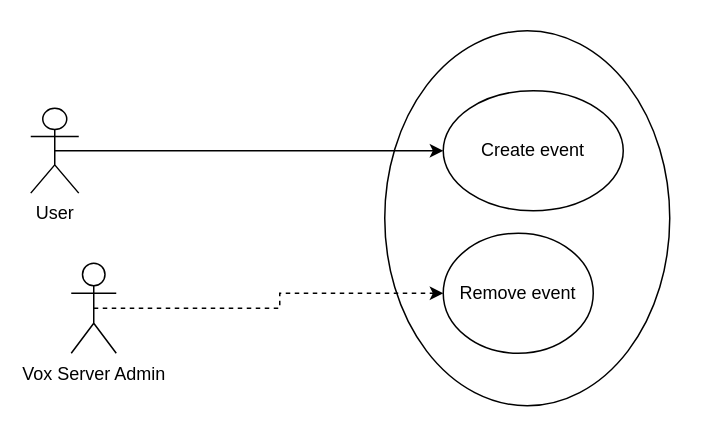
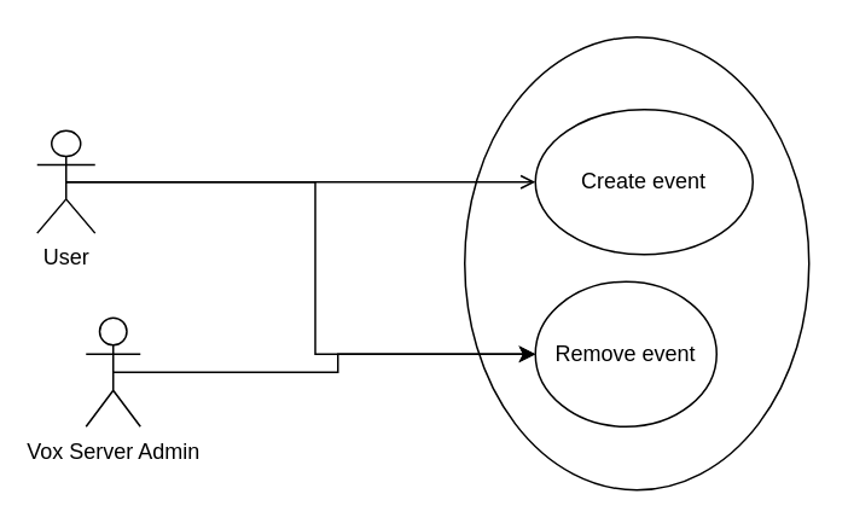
  <mxCell id="0" />
  <mxCell id="1" parent="0" />
  <mxCell id="2" value="" style="ellipse;whiteSpace=wrap;html=1;" vertex="1" parent="1"><mxGeometry x="256" y="20" width="190" height="250" as="geometry" /></mxCell>
  <mxCell id="3" value="Create event" style="ellipse;whiteSpace=wrap;html=1;" vertex="1" parent="1"><mxGeometry x="295" y="60" width="120" height="80" as="geometry" /></mxCell>
  <mxCell id="4" value="Remove event" style="ellipse;whiteSpace=wrap;html=1;" vertex="1" parent="1"><mxGeometry x="295" y="155" width="100" height="80" as="geometry" /></mxCell>
- <mxCell id="5" style="edgeStyle=orthogonalEdgeStyle;rounded=0;orthogonalLoop=1;jettySize=auto;html=1;exitX=0.5;exitY=0.5;exitDx=0;exitDy=0;exitPerimeter=0;entryX=0;entryY=0.5;entryDx=0;entryDy=0;" edge="1" parent="1" source="7" target="3"><mxGeometry relative="1" as="geometry" /></mxCell>
+ <mxCell id="5" style="edgeStyle=orthogonalEdgeStyle;rounded=0;orthogonalLoop=1;jettySize=auto;html=1;exitX=0.5;exitY=0.5;exitDx=0;exitDy=0;exitPerimeter=0;entryX=0;entryY=0.5;entryDx=0;entryDy=0;endArrow=open;" edge="1" parent="1" source="7" target="3"><mxGeometry relative="1" as="geometry" /></mxCell>
+ <mxCell id="6" style="edgeStyle=orthogonalEdgeStyle;rounded=0;orthogonalLoop=1;jettySize=auto;html=1;exitX=0.5;exitY=0.5;exitDx=0;exitDy=0;exitPerimeter=0;entryX=0;entryY=0.5;entryDx=0;entryDy=0;" edge="1" parent="1" source="7" target="4"><mxGeometry relative="1" as="geometry" /></mxCell>
  <mxCell id="7" value="User" style="shape=umlActor;verticalLabelPosition=bottom;verticalAlign=top;html=1;outlineConnect=0;" vertex="1" parent="1"><mxGeometry x="20" y="71.75" width="32" height="56.5" as="geometry" /></mxCell>
- <mxCell id="8" style="edgeStyle=orthogonalEdgeStyle;rounded=0;orthogonalLoop=1;jettySize=auto;html=1;exitX=0.5;exitY=0.5;exitDx=0;exitDy=0;exitPerimeter=0;dashed=1;" edge="1" parent="1" source="9" target="4"><mxGeometry relative="1" as="geometry" /></mxCell>
+ <mxCell id="8" style="edgeStyle=orthogonalEdgeStyle;rounded=0;orthogonalLoop=1;jettySize=auto;html=1;exitX=0.5;exitY=0.5;exitDx=0;exitDy=0;exitPerimeter=0;" edge="1" parent="1" source="9" target="4"><mxGeometry relative="1" as="geometry" /></mxCell>
  <mxCell id="9" value="Vox Server Admin" style="shape=umlActor;verticalLabelPosition=bottom;verticalAlign=top;html=1;outlineConnect=0;" vertex="1" parent="1"><mxGeometry x="47" y="175" width="30" height="60" as="geometry" /></mxCell>
